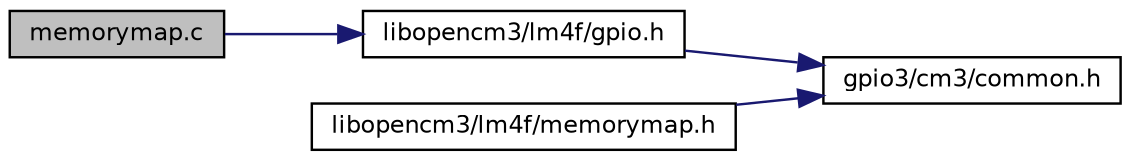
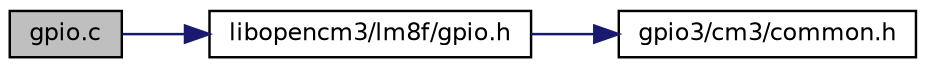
  digraph {
    rankdir=LR
    node [color=black fillcolor=white fontname=Helvetica fontsize=10 shape=record style=filled]
    edge [color=midnightblue fontname=Helvetica fontsize=10 labelfontname=Helvetica labelfontsize=10 style=solid]
-   n1 [fillcolor=grey75 fontcolor=black height=0.2 label="memorymap.c" width=0.4]
-   n2 [height=0.2 label="libopencm3/lm4f/gpio.h" width=0.4]
+   n1 [fillcolor=grey75 fontcolor=black height=0.2 label="gpio.c" width=0.4]
+   n2 [height=0.2 label="libopencm3/lm8f/gpio.h" width=0.4]
    n3 [height=0.2 label="gpio3/cm3/common.h" width=0.4]
-   n4 [height=0.2 label="libopencm3/lm4f/memorymap.h" width=0.4]
    n1 -> n2
    n2 -> n3
-   n4 -> n3
  }
